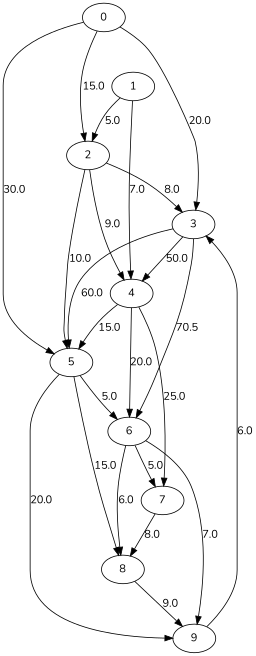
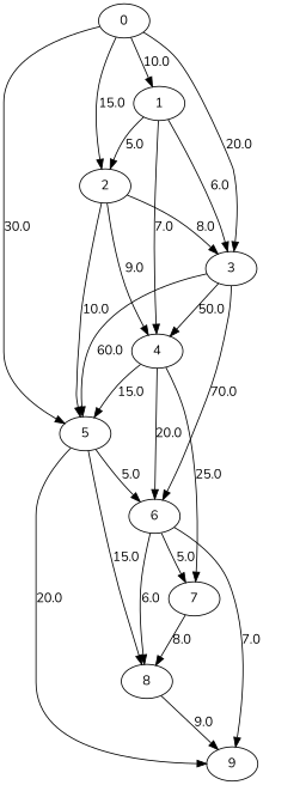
  strict digraph {
    fontname=Nunito
    node [fontname=Nunito]
    edge [fontname=Nunito]
    n1 [label=0]
    n2 [label=1]
    n3 [label=2]
    n4 [label=3]
    n5 [label=5]
    n6 [label=4]
    n7 [label=6]
    n8 [label=7]
    n9 [label=8]
    n10 [label=9]
+   n1 -> n2 [label=10.0]
    n1 -> n3 [label=15.0]
    n1 -> n4 [label=20.0]
    n1 -> n5 [label=30.0]
    n2 -> n3 [label=5.0]
-   n10 -> n4 [label=6.0]
+   n2 -> n4 [label=6.0]
    n2 -> n6 [label=7.0]
    n3 -> n4 [label=8.0]
    n3 -> n5 [label=10.0]
    n3 -> n6 [label=9.0]
    n4 -> n5 [label=60.0]
    n4 -> n6 [label=50.0]
-   n4 -> n7 [label=70.5]
+   n4 -> n7 [label=70.0]
    n5 -> n7 [label=5.0]
    n5 -> n9 [label=15.0]
    n5 -> n10 [label=20.0]
    n6 -> n5 [label=15.0]
    n6 -> n7 [label=20.0]
    n6 -> n8 [label=25.0]
    n7 -> n8 [label=5.0]
    n7 -> n9 [label=6.0]
    n7 -> n10 [label=7.0]
    n8 -> n9 [label=8.0]
    n9 -> n10 [label=9.0]
  }
